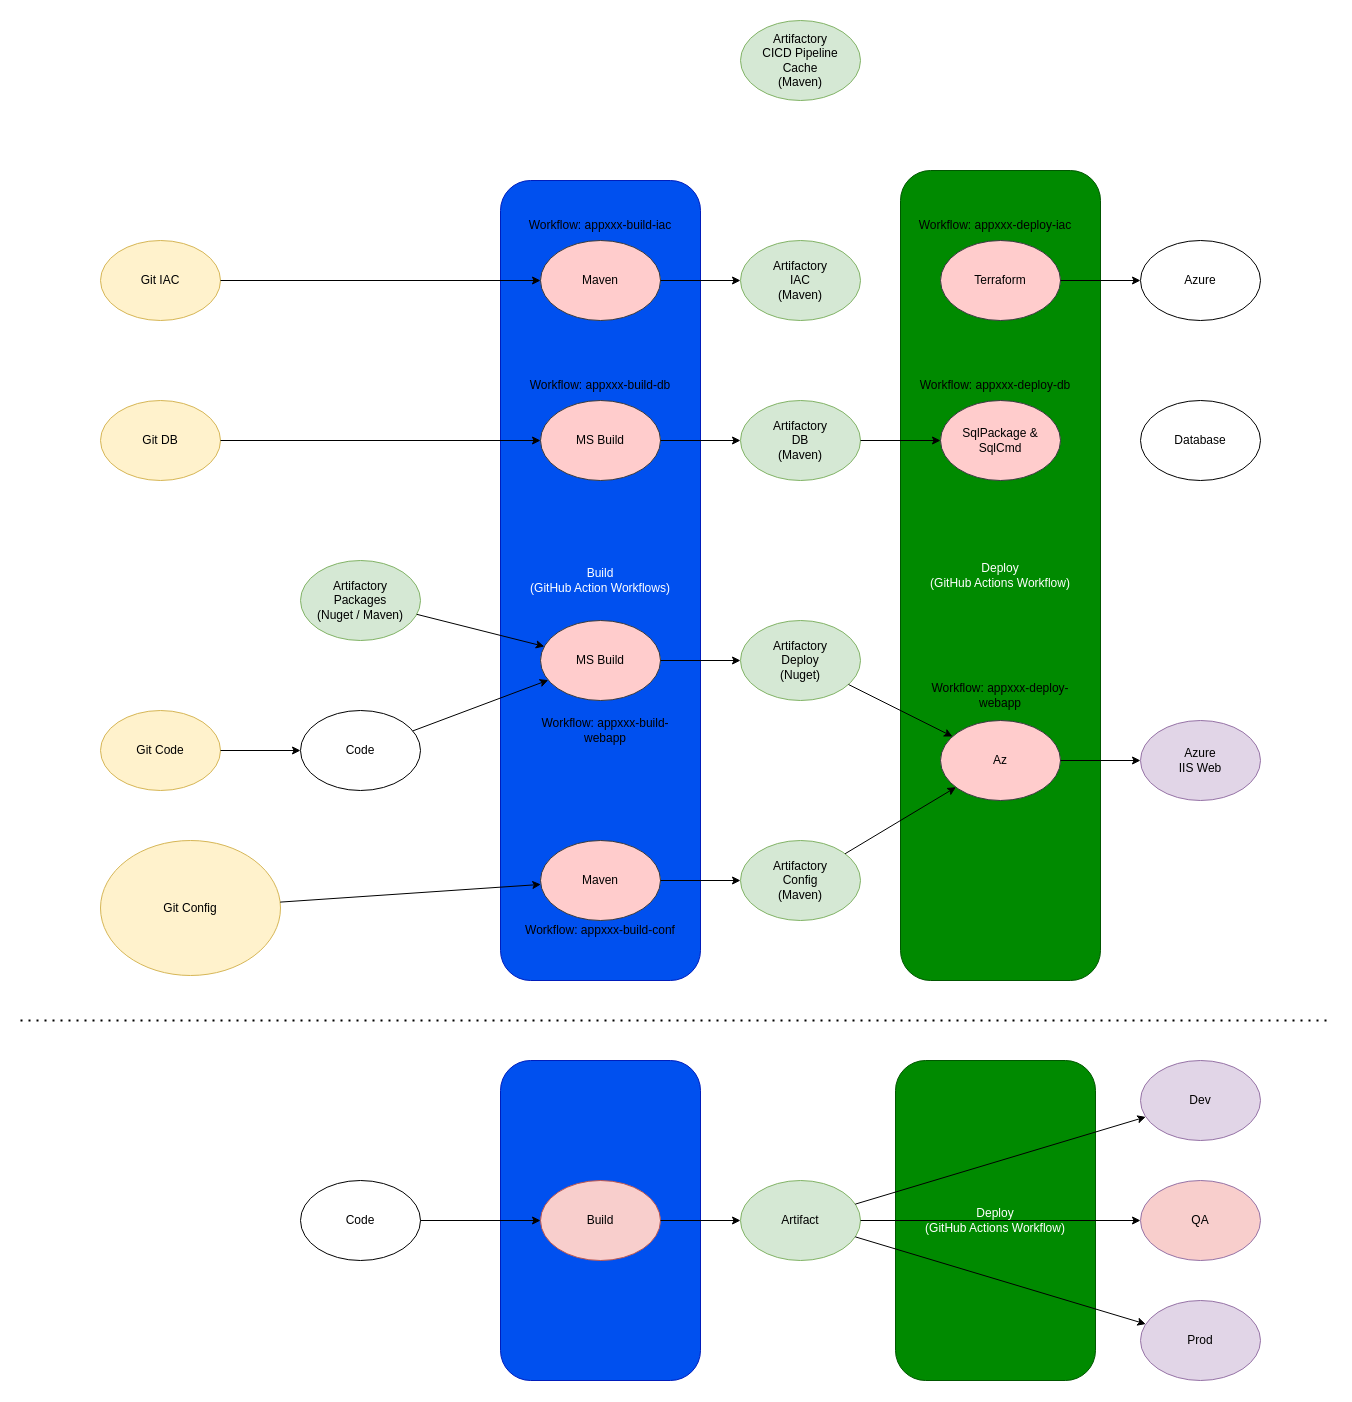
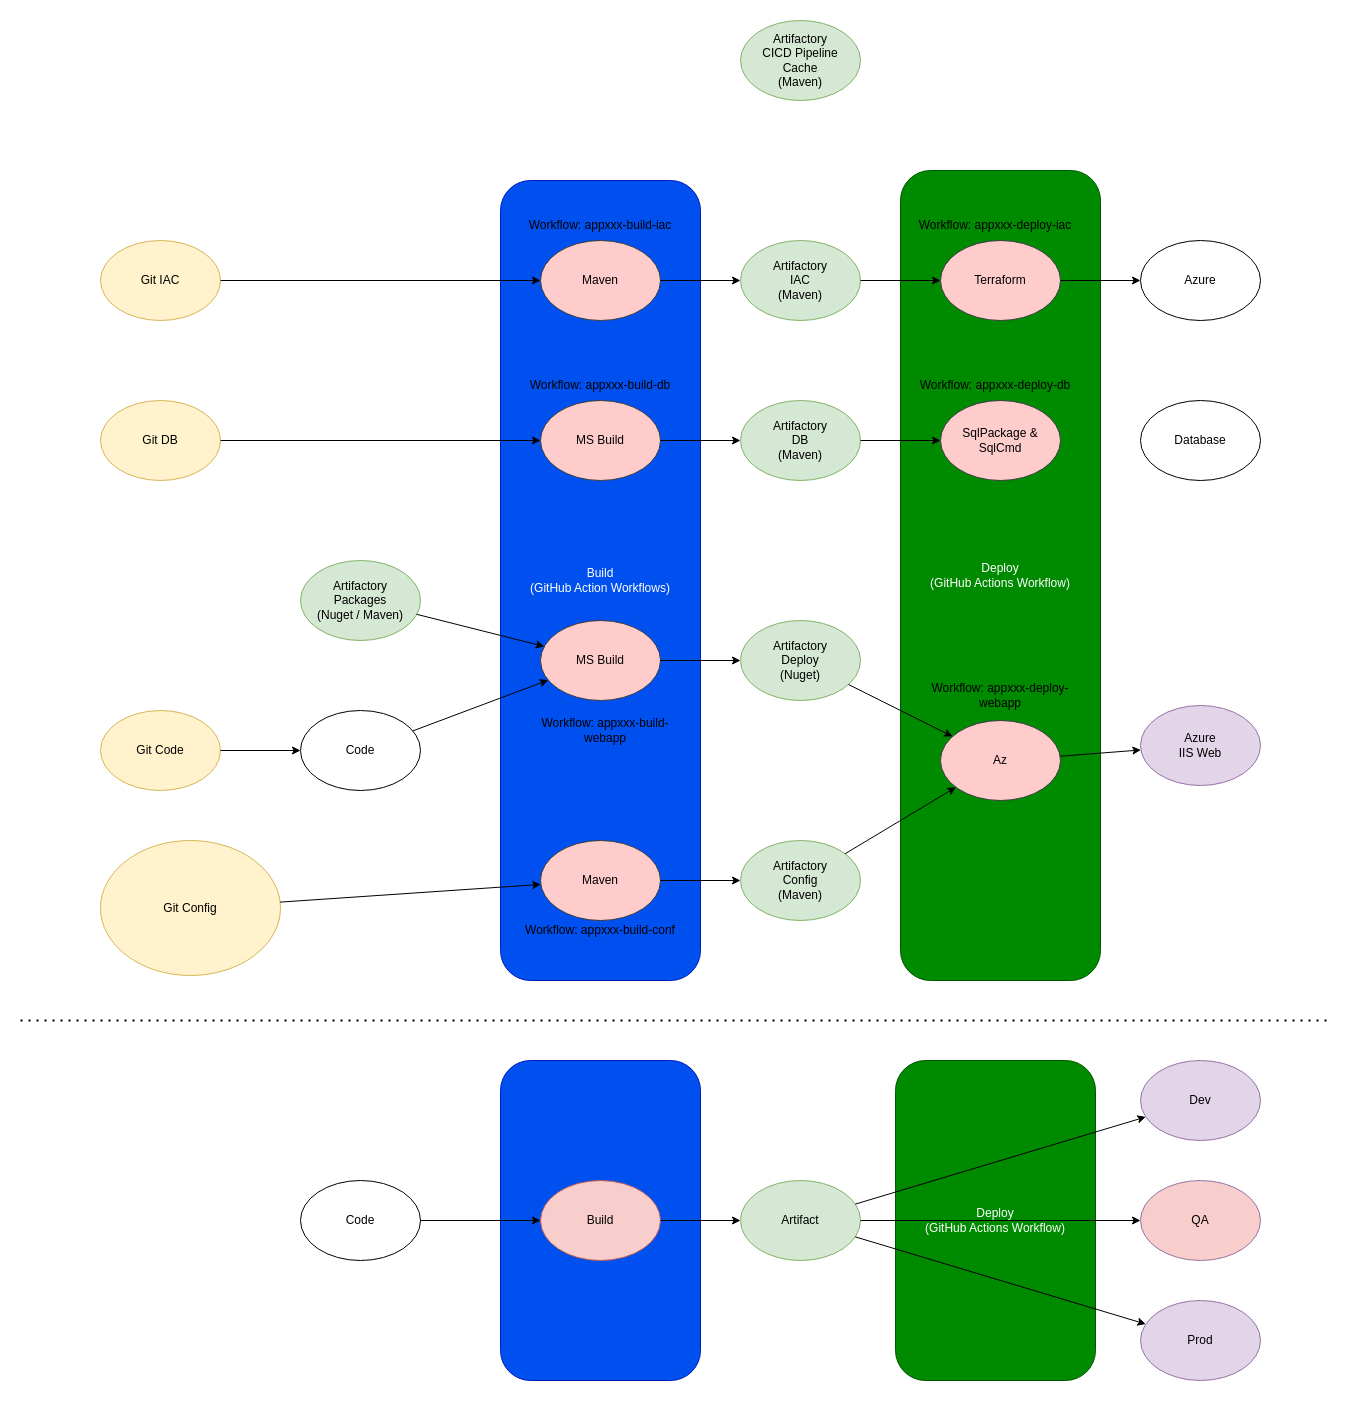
  <mxCell id="0" />
  <mxCell id="1" parent="0" />
  <mxCell id="2" value="" style="rounded=1;whiteSpace=wrap;html=1;fillColor=#0050ef;fontColor=#ffffff;strokeColor=#001DBC;" parent="1" vertex="1"><mxGeometry x="500" y="1060" width="200" height="320" as="geometry" /></mxCell>
  <mxCell id="3" value="Deploy&lt;br&gt;(GitHub Actions Workflow)" style="rounded=1;whiteSpace=wrap;html=1;fillColor=#008a00;strokeColor=#005700;fontColor=#ffffff;" parent="1" vertex="1"><mxGeometry x="895" y="1060" width="200" height="320" as="geometry" /></mxCell>
  <mxCell id="4" value="Deploy&lt;br&gt;(GitHub Actions Workflow)" style="rounded=1;whiteSpace=wrap;html=1;fillColor=#008a00;strokeColor=#005700;fontColor=#ffffff;" parent="1" vertex="1"><mxGeometry x="900" y="170" width="200" height="810" as="geometry" /></mxCell>
  <mxCell id="5" value="Build&lt;br&gt;(GitHub Action Workflows)" style="rounded=1;whiteSpace=wrap;html=1;fillColor=#0050ef;fontColor=#ffffff;strokeColor=#001DBC;" parent="1" vertex="1"><mxGeometry x="500" y="180" width="200" height="800" as="geometry" /></mxCell>
  <mxCell id="6" value="Code" style="ellipse;whiteSpace=wrap;html=1;" parent="1" vertex="1"><mxGeometry x="300" y="710" width="120" height="80" as="geometry" /></mxCell>
  <mxCell id="7" value="Artifactory&lt;br&gt;Packages&lt;br&gt;(Nuget / Maven)" style="ellipse;whiteSpace=wrap;html=1;fillColor=#d5e8d4;strokeColor=#82b366;" parent="1" vertex="1"><mxGeometry x="300" y="560" width="120" height="80" as="geometry" /></mxCell>
  <mxCell id="8" value="MS Build" style="ellipse;whiteSpace=wrap;html=1;fillColor=#ffcccc;strokeColor=#36393d;" parent="1" vertex="1"><mxGeometry x="540" y="620" width="120" height="80" as="geometry" /></mxCell>
- <mxCell id="9" value="Azure&lt;br&gt;IIS Web" style="ellipse;whiteSpace=wrap;html=1;fillColor=#e1d5e7;strokeColor=#9673a6;" parent="1" vertex="1"><mxGeometry x="1140" y="720" width="120" height="80" as="geometry" /></mxCell>
+ <mxCell id="9" value="Azure&lt;br&gt;IIS Web" style="ellipse;whiteSpace=wrap;html=1;fillColor=#e1d5e7;strokeColor=#9673a6;" parent="1" vertex="1"><mxGeometry x="1140" y="705" width="120" height="80" as="geometry" /></mxCell>
  <mxCell id="10" value="MS Build" style="ellipse;whiteSpace=wrap;html=1;fillColor=#ffcccc;strokeColor=#36393d;" parent="1" vertex="1"><mxGeometry x="540" y="400" width="120" height="80" as="geometry" /></mxCell>
  <mxCell id="11" value="Artifactory&lt;br&gt;Deploy&lt;br&gt;(Nuget)" style="ellipse;whiteSpace=wrap;html=1;fillColor=#d5e8d4;strokeColor=#82b366;" parent="1" vertex="1"><mxGeometry x="740" y="620" width="120" height="80" as="geometry" /></mxCell>
  <mxCell id="12" value="Git DB" style="ellipse;whiteSpace=wrap;html=1;fillColor=#fff2cc;strokeColor=#d6b656;" parent="1" vertex="1"><mxGeometry x="100" y="400" width="120" height="80" as="geometry" /></mxCell>
  <mxCell id="13" value="Git Code" style="ellipse;whiteSpace=wrap;html=1;fillColor=#fff2cc;strokeColor=#d6b656;" parent="1" vertex="1"><mxGeometry x="100" y="710" width="120" height="80" as="geometry" /></mxCell>
  <mxCell id="14" value="Git IAC" style="ellipse;whiteSpace=wrap;html=1;fillColor=#fff2cc;strokeColor=#d6b656;" parent="1" vertex="1"><mxGeometry x="100" y="240" width="120" height="80" as="geometry" /></mxCell>
  <mxCell id="15" value="" style="endArrow=classic;html=1;rounded=0;" parent="1" source="12" target="10" edge="1"><mxGeometry width="50" height="50" relative="1" as="geometry"><mxPoint x="620" y="890" as="sourcePoint" /><mxPoint x="670" y="840" as="targetPoint" /></mxGeometry></mxCell>
  <mxCell id="16" value="" style="endArrow=classic;html=1;rounded=0;" parent="1" source="7" target="8" edge="1"><mxGeometry width="50" height="50" relative="1" as="geometry"><mxPoint x="620" y="890" as="sourcePoint" /><mxPoint x="670" y="840" as="targetPoint" /></mxGeometry></mxCell>
  <mxCell id="17" value="" style="endArrow=classic;html=1;rounded=0;" parent="1" source="6" target="8" edge="1"><mxGeometry width="50" height="50" relative="1" as="geometry"><mxPoint x="620" y="890" as="sourcePoint" /><mxPoint x="670" y="840" as="targetPoint" /></mxGeometry></mxCell>
  <mxCell id="18" value="" style="endArrow=classic;html=1;rounded=0;" parent="1" source="13" target="6" edge="1"><mxGeometry width="50" height="50" relative="1" as="geometry"><mxPoint x="620" y="890" as="sourcePoint" /><mxPoint x="670" y="840" as="targetPoint" /></mxGeometry></mxCell>
  <mxCell id="19" value="Database" style="ellipse;whiteSpace=wrap;html=1;" parent="1" vertex="1"><mxGeometry x="1140" y="400" width="120" height="80" as="geometry" /></mxCell>
  <mxCell id="20" value="Azure" style="ellipse;whiteSpace=wrap;html=1;" parent="1" vertex="1"><mxGeometry x="1140" y="240" width="120" height="80" as="geometry" /></mxCell>
  <mxCell id="21" value="Git Config" style="ellipse;whiteSpace=wrap;html=1;fillColor=#fff2cc;strokeColor=#d6b656;" parent="1" vertex="1"><mxGeometry x="100" y="840" width="180" height="135" as="geometry" /></mxCell>
  <mxCell id="22" value="" style="endArrow=classic;html=1;rounded=0;" parent="1" source="8" target="11" edge="1"><mxGeometry width="50" height="50" relative="1" as="geometry"><mxPoint x="700" y="710" as="sourcePoint" /><mxPoint x="750" y="660" as="targetPoint" /></mxGeometry></mxCell>
  <mxCell id="23" value="Artifactory&lt;br&gt;DB&lt;br&gt;(Maven)" style="ellipse;whiteSpace=wrap;html=1;fillColor=#d5e8d4;strokeColor=#82b366;" parent="1" vertex="1"><mxGeometry x="740" y="400" width="120" height="80" as="geometry" /></mxCell>
  <mxCell id="24" value="Artifactory&lt;br&gt;IAC&lt;br&gt;(Maven)" style="ellipse;whiteSpace=wrap;html=1;fillColor=#d5e8d4;strokeColor=#82b366;" parent="1" vertex="1"><mxGeometry x="740" y="240" width="120" height="80" as="geometry" /></mxCell>
  <mxCell id="25" value="Artifactory&lt;br&gt;Config&lt;br&gt;(Maven)" style="ellipse;whiteSpace=wrap;html=1;fillColor=#d5e8d4;strokeColor=#82b366;" parent="1" vertex="1"><mxGeometry x="740" y="840" width="120" height="80" as="geometry" /></mxCell>
  <mxCell id="26" value="Terraform" style="ellipse;whiteSpace=wrap;html=1;fillColor=#ffcccc;strokeColor=#36393d;" parent="1" vertex="1"><mxGeometry x="940" y="240" width="120" height="80" as="geometry" /></mxCell>
  <mxCell id="27" value="SqlPackage &amp;amp; SqlCmd" style="ellipse;whiteSpace=wrap;html=1;fillColor=#ffcccc;strokeColor=#36393d;" parent="1" vertex="1"><mxGeometry x="940" y="400" width="120" height="80" as="geometry" /></mxCell>
  <mxCell id="28" value="Az" style="ellipse;whiteSpace=wrap;html=1;fillColor=#ffcccc;strokeColor=#36393d;" parent="1" vertex="1"><mxGeometry x="940" y="720" width="120" height="80" as="geometry" /></mxCell>
+ <mxCell id="29" value="" style="endArrow=classic;html=1;rounded=0;" parent="1" source="24" target="26" edge="1"><mxGeometry width="50" height="50" relative="1" as="geometry"><mxPoint x="620" y="580" as="sourcePoint" /><mxPoint x="670" y="530" as="targetPoint" /></mxGeometry></mxCell>
  <mxCell id="30" value="" style="endArrow=classic;html=1;rounded=0;" parent="1" source="23" target="27" edge="1"><mxGeometry width="50" height="50" relative="1" as="geometry"><mxPoint x="620" y="580" as="sourcePoint" /><mxPoint x="670" y="530" as="targetPoint" /></mxGeometry></mxCell>
  <mxCell id="31" value="" style="endArrow=classic;html=1;rounded=0;" parent="1" source="11" target="28" edge="1"><mxGeometry width="50" height="50" relative="1" as="geometry"><mxPoint x="810" y="670" as="sourcePoint" /><mxPoint x="670" y="530" as="targetPoint" /></mxGeometry></mxCell>
  <mxCell id="32" value="" style="endArrow=classic;html=1;rounded=0;" parent="1" source="26" target="20" edge="1"><mxGeometry width="50" height="50" relative="1" as="geometry"><mxPoint x="620" y="580" as="sourcePoint" /><mxPoint x="670" y="530" as="targetPoint" /></mxGeometry></mxCell>
  <mxCell id="33" value="" style="endArrow=classic;html=1;rounded=0;" parent="1" source="28" target="9" edge="1"><mxGeometry width="50" height="50" relative="1" as="geometry"><mxPoint x="620" y="580" as="sourcePoint" /><mxPoint x="670" y="530" as="targetPoint" /></mxGeometry></mxCell>
  <mxCell id="34" value="" style="endArrow=classic;html=1;rounded=0;" parent="1" source="25" target="28" edge="1"><mxGeometry width="50" height="50" relative="1" as="geometry"><mxPoint x="620" y="580" as="sourcePoint" /><mxPoint x="670" y="530" as="targetPoint" /></mxGeometry></mxCell>
  <mxCell id="35" value="Maven" style="ellipse;whiteSpace=wrap;html=1;fillColor=#ffcccc;strokeColor=#36393d;" parent="1" vertex="1"><mxGeometry x="540" y="240" width="120" height="80" as="geometry" /></mxCell>
  <mxCell id="36" value="Workflow: appxxx-build-iac" style="text;html=1;strokeColor=none;fillColor=none;align=center;verticalAlign=middle;whiteSpace=wrap;rounded=0;" parent="1" vertex="1"><mxGeometry x="515" y="210" width="170" height="30" as="geometry" /></mxCell>
  <mxCell id="37" value="Workflow: appxxx-build-webapp" style="text;html=1;strokeColor=none;fillColor=none;align=center;verticalAlign=middle;whiteSpace=wrap;rounded=0;" parent="1" vertex="1"><mxGeometry x="520" y="715" width="170" height="30" as="geometry" /></mxCell>
  <mxCell id="38" value="Workflow: appxxx-build-db" style="text;html=1;strokeColor=none;fillColor=none;align=center;verticalAlign=middle;whiteSpace=wrap;rounded=0;" parent="1" vertex="1"><mxGeometry x="515" y="370" width="170" height="30" as="geometry" /></mxCell>
  <mxCell id="39" value="Maven" style="ellipse;whiteSpace=wrap;html=1;fillColor=#ffcccc;strokeColor=#36393d;" parent="1" vertex="1"><mxGeometry x="540" y="840" width="120" height="80" as="geometry" /></mxCell>
  <mxCell id="40" value="Workflow: appxxx-build-conf" style="text;html=1;strokeColor=none;fillColor=none;align=center;verticalAlign=middle;whiteSpace=wrap;rounded=0;" parent="1" vertex="1"><mxGeometry x="515" y="915" width="170" height="30" as="geometry" /></mxCell>
  <mxCell id="41" value="" style="endArrow=classic;html=1;rounded=0;" parent="1" source="14" target="35" edge="1"><mxGeometry width="50" height="50" relative="1" as="geometry"><mxPoint x="500" y="560" as="sourcePoint" /><mxPoint x="550" y="510" as="targetPoint" /></mxGeometry></mxCell>
  <mxCell id="42" value="" style="endArrow=classic;html=1;rounded=0;" parent="1" source="21" target="39" edge="1"><mxGeometry width="50" height="50" relative="1" as="geometry"><mxPoint x="500" y="560" as="sourcePoint" /><mxPoint x="550" y="510" as="targetPoint" /></mxGeometry></mxCell>
  <mxCell id="43" value="" style="endArrow=classic;html=1;rounded=0;" parent="1" source="39" target="25" edge="1"><mxGeometry width="50" height="50" relative="1" as="geometry"><mxPoint x="500" y="600" as="sourcePoint" /><mxPoint x="550" y="550" as="targetPoint" /></mxGeometry></mxCell>
  <mxCell id="44" value="" style="endArrow=classic;html=1;rounded=0;" parent="1" source="35" target="24" edge="1"><mxGeometry width="50" height="50" relative="1" as="geometry"><mxPoint x="500" y="600" as="sourcePoint" /><mxPoint x="550" y="550" as="targetPoint" /></mxGeometry></mxCell>
  <mxCell id="45" value="" style="endArrow=classic;html=1;rounded=0;" parent="1" source="10" target="23" edge="1"><mxGeometry width="50" height="50" relative="1" as="geometry"><mxPoint x="500" y="600" as="sourcePoint" /><mxPoint x="550" y="550" as="targetPoint" /></mxGeometry></mxCell>
  <mxCell id="46" value="Workflow: appxxx-deploy-db" style="text;html=1;strokeColor=none;fillColor=none;align=center;verticalAlign=middle;whiteSpace=wrap;rounded=0;" parent="1" vertex="1"><mxGeometry x="910" y="370" width="170" height="30" as="geometry" /></mxCell>
  <mxCell id="47" value="Workflow: appxxx-deploy-iac" style="text;html=1;strokeColor=none;fillColor=none;align=center;verticalAlign=middle;whiteSpace=wrap;rounded=0;" parent="1" vertex="1"><mxGeometry x="910" y="210" width="170" height="30" as="geometry" /></mxCell>
  <mxCell id="48" value="Workflow: appxxx-deploy-webapp" style="text;html=1;strokeColor=none;fillColor=none;align=center;verticalAlign=middle;whiteSpace=wrap;rounded=0;" parent="1" vertex="1"><mxGeometry x="915" y="680" width="170" height="30" as="geometry" /></mxCell>
  <mxCell id="49" value="Code" style="ellipse;whiteSpace=wrap;html=1;" parent="1" vertex="1"><mxGeometry x="300" y="1180" width="120" height="80" as="geometry" /></mxCell>
  <mxCell id="50" value="Artifact" style="ellipse;whiteSpace=wrap;html=1;fillColor=#d5e8d4;strokeColor=#82b366;" parent="1" vertex="1"><mxGeometry x="740" y="1180" width="120" height="80" as="geometry" /></mxCell>
  <mxCell id="51" value="Build" style="ellipse;whiteSpace=wrap;html=1;fillColor=#f8cecc;strokeColor=#b85450;" parent="1" vertex="1"><mxGeometry x="540" y="1180" width="120" height="80" as="geometry" /></mxCell>
  <mxCell id="52" value="Dev" style="ellipse;whiteSpace=wrap;html=1;fillColor=#e1d5e7;strokeColor=#9673a6;" parent="1" vertex="1"><mxGeometry x="1140" y="1060" width="120" height="80" as="geometry" /></mxCell>
  <mxCell id="53" value="QA" style="ellipse;whiteSpace=wrap;html=1;fillColor=#f8cecc;strokeColor=#9673a6;" parent="1" vertex="1"><mxGeometry x="1140" y="1180" width="120" height="80" as="geometry" /></mxCell>
  <mxCell id="54" value="Prod" style="ellipse;whiteSpace=wrap;html=1;fillColor=#e1d5e7;strokeColor=#9673a6;" parent="1" vertex="1"><mxGeometry x="1140" y="1300" width="120" height="80" as="geometry" /></mxCell>
  <mxCell id="55" value="" style="endArrow=classic;html=1;rounded=0;" parent="1" source="49" target="51" edge="1"><mxGeometry width="50" height="50" relative="1" as="geometry"><mxPoint x="680" y="1170" as="sourcePoint" /><mxPoint x="730" y="1120" as="targetPoint" /></mxGeometry></mxCell>
  <mxCell id="56" value="" style="endArrow=classic;html=1;rounded=0;" parent="1" source="51" target="50" edge="1"><mxGeometry width="50" height="50" relative="1" as="geometry"><mxPoint x="680" y="1170" as="sourcePoint" /><mxPoint x="730" y="1120" as="targetPoint" /></mxGeometry></mxCell>
  <mxCell id="57" value="" style="endArrow=classic;html=1;rounded=0;" parent="1" source="50" target="52" edge="1"><mxGeometry width="50" height="50" relative="1" as="geometry"><mxPoint x="680" y="1170" as="sourcePoint" /><mxPoint x="730" y="1120" as="targetPoint" /></mxGeometry></mxCell>
  <mxCell id="58" value="" style="endArrow=classic;html=1;rounded=0;" parent="1" source="50" target="53" edge="1"><mxGeometry width="50" height="50" relative="1" as="geometry"><mxPoint x="680" y="1170" as="sourcePoint" /><mxPoint x="730" y="1120" as="targetPoint" /></mxGeometry></mxCell>
  <mxCell id="59" value="" style="endArrow=classic;html=1;rounded=0;" parent="1" source="50" target="54" edge="1"><mxGeometry width="50" height="50" relative="1" as="geometry"><mxPoint x="680" y="1170" as="sourcePoint" /><mxPoint x="730" y="1120" as="targetPoint" /></mxGeometry></mxCell>
  <mxCell id="60" value="" style="endArrow=none;dashed=1;html=1;dashPattern=1 3;strokeWidth=2;rounded=0;" parent="1" edge="1"><mxGeometry width="50" height="50" relative="1" as="geometry"><mxPoint x="20" y="1020" as="sourcePoint" /><mxPoint x="1330" y="1020" as="targetPoint" /></mxGeometry></mxCell>
  <mxCell id="61" value="Artifactory&lt;br&gt;CICD Pipeline&lt;br&gt;Cache&lt;br&gt;(Maven)" style="ellipse;whiteSpace=wrap;html=1;fillColor=#d5e8d4;strokeColor=#82b366;" parent="1" vertex="1"><mxGeometry x="740" y="20" width="120" height="80" as="geometry" /></mxCell>
